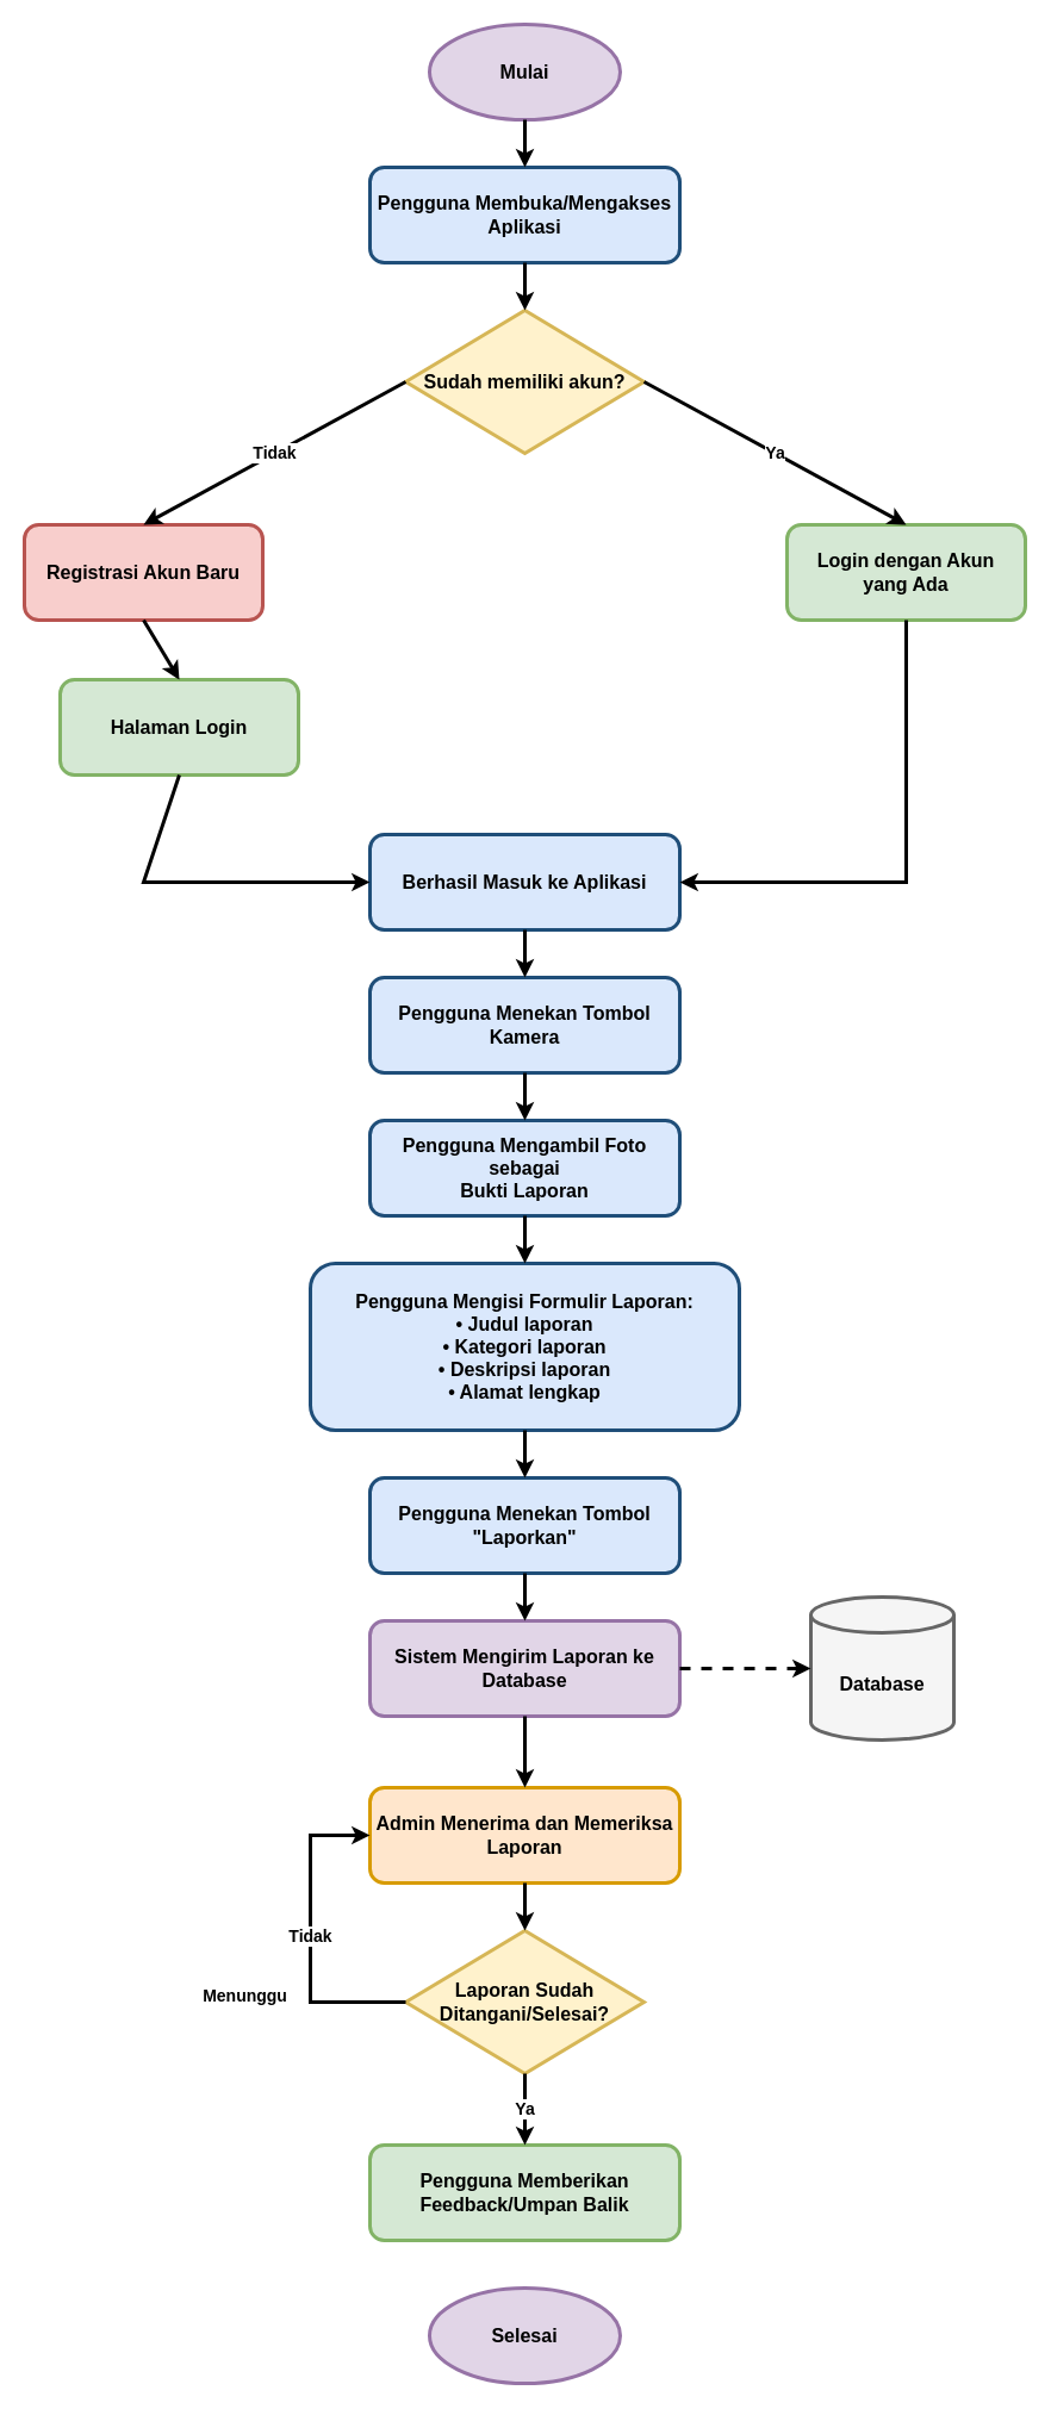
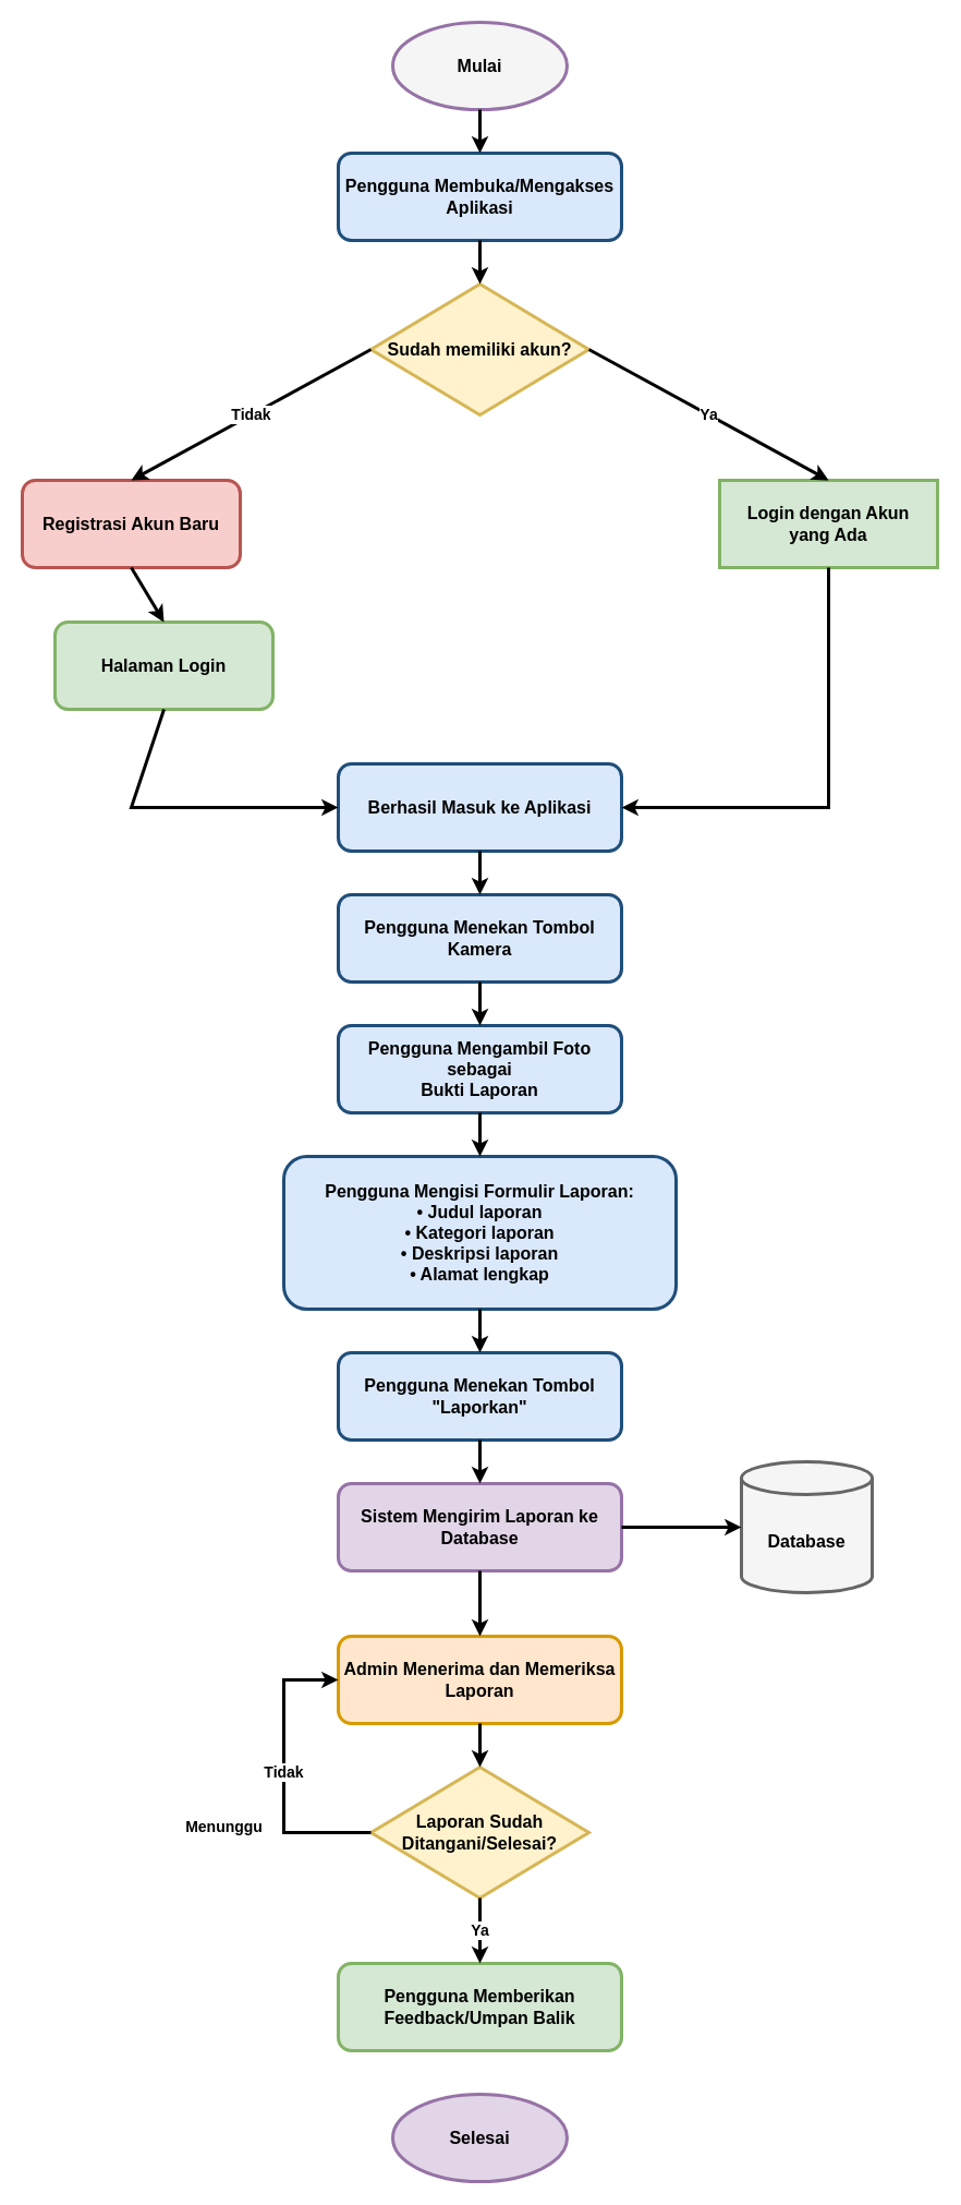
  <mxCell id="0" />
  <mxCell id="1" parent="0" />
- <mxCell id="2" value="Mulai" style="ellipse;whiteSpace=wrap;html=1;fillColor=#e1d5e7;strokeColor=#9673a6;strokeWidth=3;fontSize=16;fontStyle=1;" vertex="1" parent="1"><mxGeometry x="360" y="20" width="160" height="80" as="geometry" /></mxCell>
+ <mxCell id="2" value="Mulai" style="ellipse;whiteSpace=wrap;html=1;fillColor=#f5f5f5;strokeColor=#9673a6;strokeWidth=3;fontSize=16;fontStyle=1;" vertex="1" parent="1"><mxGeometry x="360" y="20" width="160" height="80" as="geometry" /></mxCell>
  <mxCell id="3" value="Pengguna Membuka/Mengakses&#10;Aplikasi" style="rounded=1;whiteSpace=wrap;html=1;fillColor=#dae8fc;strokeColor=#1f4e79;strokeWidth=3;fontSize=16;fontStyle=1;" vertex="1" parent="1"><mxGeometry x="310" y="140" width="260" height="80" as="geometry" /></mxCell>
  <mxCell id="4" value="Sudah memiliki akun?" style="rhombus;whiteSpace=wrap;html=1;fillColor=#fff2cc;strokeColor=#d6b656;strokeWidth=3;fontSize=16;fontStyle=1;" vertex="1" parent="1"><mxGeometry x="340" y="260" width="200" height="120" as="geometry" /></mxCell>
  <mxCell id="5" value="Registrasi Akun Baru" style="rounded=1;whiteSpace=wrap;html=1;fillColor=#f8cecc;strokeColor=#b85450;strokeWidth=3;fontSize=16;fontStyle=1;" vertex="1" parent="1"><mxGeometry x="20" y="440" width="200" height="80" as="geometry" /></mxCell>
- <mxCell id="6" value="Login dengan Akun&#10;yang Ada" style="rounded=1;whiteSpace=wrap;html=1;fillColor=#d5e8d4;strokeColor=#82b366;strokeWidth=3;fontSize=16;fontStyle=1;" vertex="1" parent="1"><mxGeometry x="660" y="440" width="200" height="80" as="geometry" /></mxCell>
+ <mxCell id="6" value="Login dengan Akun&#10;yang Ada" style="whiteSpace=wrap;html=1;fillColor=#d5e8d4;strokeColor=#82b366;strokeWidth=3;fontSize=16;fontStyle=1;rounded=0;" vertex="1" parent="1"><mxGeometry x="660" y="440" width="200" height="80" as="geometry" /></mxCell>
  <mxCell id="7" value="Halaman Login" style="rounded=1;whiteSpace=wrap;html=1;fillColor=#d5e8d4;strokeColor=#82b366;strokeWidth=3;fontSize=16;fontStyle=1;" vertex="1" parent="1"><mxGeometry x="50" y="570" width="200" height="80" as="geometry" /></mxCell>
  <mxCell id="8" value="Berhasil Masuk ke Aplikasi" style="rounded=1;whiteSpace=wrap;html=1;fillColor=#dae8fc;strokeColor=#1f4e79;strokeWidth=3;fontSize=16;fontStyle=1;" vertex="1" parent="1"><mxGeometry x="310" y="700" width="260" height="80" as="geometry" /></mxCell>
  <mxCell id="9" value="Pengguna Menekan Tombol Kamera" style="rounded=1;whiteSpace=wrap;html=1;fillColor=#dae8fc;strokeColor=#1f4e79;strokeWidth=3;fontSize=16;fontStyle=1;" vertex="1" parent="1"><mxGeometry x="310" y="820" width="260" height="80" as="geometry" /></mxCell>
  <mxCell id="10" value="Pengguna Mengambil Foto sebagai&#10;Bukti Laporan" style="rounded=1;whiteSpace=wrap;html=1;fillColor=#dae8fc;strokeColor=#1f4e79;strokeWidth=3;fontSize=16;fontStyle=1;" vertex="1" parent="1"><mxGeometry x="310" y="940" width="260" height="80" as="geometry" /></mxCell>
  <mxCell id="11" value="Pengguna Mengisi Formulir Laporan:&#10;• Judul laporan&#10;• Kategori laporan&#10;• Deskripsi laporan&#10;• Alamat lengkap" style="rounded=1;whiteSpace=wrap;html=1;fillColor=#dae8fc;strokeColor=#1f4e79;strokeWidth=3;fontSize=16;fontStyle=1;" vertex="1" parent="1"><mxGeometry x="260" y="1060" width="360" height="140" as="geometry" /></mxCell>
  <mxCell id="12" value="Pengguna Menekan Tombol &quot;Laporkan&quot;" style="rounded=1;whiteSpace=wrap;html=1;fillColor=#dae8fc;strokeColor=#1f4e79;strokeWidth=3;fontSize=16;fontStyle=1;" vertex="1" parent="1"><mxGeometry x="310" y="1240" width="260" height="80" as="geometry" /></mxCell>
  <mxCell id="13" value="Sistem Mengirim Laporan ke Database" style="rounded=1;whiteSpace=wrap;html=1;fillColor=#e1d5e7;strokeColor=#9673a6;strokeWidth=3;fontSize=16;fontStyle=1;" vertex="1" parent="1"><mxGeometry x="310" y="1360" width="260" height="80" as="geometry" /></mxCell>
  <mxCell id="14" value="Database" style="shape=cylinder3;whiteSpace=wrap;html=1;boundedLbl=1;backgroundOutline=1;size=15;fillColor=#f5f5f5;strokeColor=#666666;strokeWidth=3;fontSize=16;fontStyle=1;" vertex="1" parent="1"><mxGeometry x="680" y="1340" width="120" height="120" as="geometry" /></mxCell>
  <mxCell id="15" value="Admin Menerima dan Memeriksa&#10;Laporan" style="rounded=1;whiteSpace=wrap;html=1;fillColor=#ffe6cc;strokeColor=#d79b00;strokeWidth=3;fontSize=16;fontStyle=1;" vertex="1" parent="1"><mxGeometry x="310" y="1500" width="260" height="80" as="geometry" /></mxCell>
  <mxCell id="16" value="Laporan Sudah&#10;Ditangani/Selesai?" style="rhombus;whiteSpace=wrap;html=1;fillColor=#fff2cc;strokeColor=#d6b656;strokeWidth=3;fontSize=16;fontStyle=1;" vertex="1" parent="1"><mxGeometry x="340" y="1620" width="200" height="120" as="geometry" /></mxCell>
  <mxCell id="17" value="Pengguna Memberikan&#10;Feedback/Umpan Balik" style="rounded=1;whiteSpace=wrap;html=1;fillColor=#d5e8d4;strokeColor=#82b366;strokeWidth=3;fontSize=16;fontStyle=1;" vertex="1" parent="1"><mxGeometry x="310" y="1800" width="260" height="80" as="geometry" /></mxCell>
  <mxCell id="18" value="Selesai" style="ellipse;whiteSpace=wrap;html=1;fillColor=#e1d5e7;strokeColor=#9673a6;strokeWidth=3;fontSize=16;fontStyle=1;" vertex="1" parent="1"><mxGeometry x="360" y="1920" width="160" height="80" as="geometry" /></mxCell>
  <mxCell id="19" value="" style="endArrow=classic;html=1;rounded=0;exitX=0.5;exitY=1;exitDx=0;exitDy=0;entryX=0.5;entryY=0;entryDx=0;entryDy=0;strokeWidth=3;" edge="1" parent="1" source="2" target="3"><mxGeometry width="50" height="50" relative="1" as="geometry"><mxPoint x="440" y="120" as="sourcePoint" /><mxPoint x="490" y="70" as="targetPoint" /></mxGeometry></mxCell>
  <mxCell id="20" value="" style="endArrow=classic;html=1;rounded=0;exitX=0.5;exitY=1;exitDx=0;exitDy=0;entryX=0.5;entryY=0;entryDx=0;entryDy=0;strokeWidth=3;" edge="1" parent="1" source="3" target="4"><mxGeometry width="50" height="50" relative="1" as="geometry"><mxPoint x="440" y="240" as="sourcePoint" /><mxPoint x="490" y="190" as="targetPoint" /></mxGeometry></mxCell>
  <mxCell id="21" value="Tidak" style="endArrow=classic;html=1;rounded=0;exitX=0;exitY=0.5;exitDx=0;exitDy=0;entryX=0.5;entryY=0;entryDx=0;entryDy=0;strokeWidth=3;fontSize=14;fontStyle=1;" edge="1" parent="1" source="4" target="5"><mxGeometry width="50" height="50" relative="1" as="geometry"><mxPoint x="330" y="330" as="sourcePoint" /><mxPoint x="120" y="430" as="targetPoint" /></mxGeometry></mxCell>
  <mxCell id="22" value="Ya" style="endArrow=classic;html=1;rounded=0;exitX=1;exitY=0.5;exitDx=0;exitDy=0;entryX=0.5;entryY=0;entryDx=0;entryDy=0;strokeWidth=3;fontSize=14;fontStyle=1;" edge="1" parent="1" source="4" target="6"><mxGeometry width="50" height="50" relative="1" as="geometry"><mxPoint x="550" y="330" as="sourcePoint" /><mxPoint x="760" y="430" as="targetPoint" /></mxGeometry></mxCell>
  <mxCell id="23" value="" style="endArrow=classic;html=1;rounded=0;exitX=0.5;exitY=1;exitDx=0;exitDy=0;entryX=0.5;entryY=0;entryDx=0;entryDy=0;strokeWidth=3;" edge="1" parent="1" source="5" target="7"><mxGeometry width="50" height="50" relative="1" as="geometry"><mxPoint x="120" y="540" as="sourcePoint" /><mxPoint x="120" y="550" as="targetPoint" /></mxGeometry></mxCell>
  <mxCell id="24" value="" style="endArrow=classic;html=1;rounded=0;exitX=0.5;exitY=1;exitDx=0;exitDy=0;entryX=0;entryY=0.5;entryDx=0;entryDy=0;strokeWidth=3;" edge="1" parent="1" source="7" target="8"><mxGeometry width="50" height="50" relative="1" as="geometry"><mxPoint x="120" y="660" as="sourcePoint" /><mxPoint x="310" y="740" as="targetPoint" /><Array as="points"><mxPoint x="120" y="740" /></Array></mxGeometry></mxCell>
  <mxCell id="25" value="" style="endArrow=classic;html=1;rounded=0;exitX=0.5;exitY=1;exitDx=0;exitDy=0;entryX=1;entryY=0.5;entryDx=0;entryDy=0;strokeWidth=3;" edge="1" parent="1" source="6" target="8"><mxGeometry width="50" height="50" relative="1" as="geometry"><mxPoint x="760" y="540" as="sourcePoint" /><mxPoint x="570" y="740" as="targetPoint" /><Array as="points"><mxPoint x="760" y="740" /></Array></mxGeometry></mxCell>
  <mxCell id="26" value="" style="endArrow=classic;html=1;rounded=0;exitX=0.5;exitY=1;exitDx=0;exitDy=0;entryX=0.5;entryY=0;entryDx=0;entryDy=0;strokeWidth=3;" edge="1" parent="1" source="8" target="9"><mxGeometry width="50" height="50" relative="1" as="geometry"><mxPoint x="440" y="800" as="sourcePoint" /><mxPoint x="490" y="750" as="targetPoint" /></mxGeometry></mxCell>
  <mxCell id="27" value="" style="endArrow=classic;html=1;rounded=0;exitX=0.5;exitY=1;exitDx=0;exitDy=0;entryX=0.5;entryY=0;entryDx=0;entryDy=0;strokeWidth=3;" edge="1" parent="1" source="9" target="10"><mxGeometry width="50" height="50" relative="1" as="geometry"><mxPoint x="440" y="920" as="sourcePoint" /><mxPoint x="490" y="870" as="targetPoint" /></mxGeometry></mxCell>
  <mxCell id="28" value="" style="endArrow=classic;html=1;rounded=0;exitX=0.5;exitY=1;exitDx=0;exitDy=0;entryX=0.5;entryY=0;entryDx=0;entryDy=0;strokeWidth=3;" edge="1" parent="1" source="10" target="11"><mxGeometry width="50" height="50" relative="1" as="geometry"><mxPoint x="440" y="1040" as="sourcePoint" /><mxPoint x="490" y="990" as="targetPoint" /></mxGeometry></mxCell>
  <mxCell id="29" value="" style="endArrow=classic;html=1;rounded=0;exitX=0.5;exitY=1;exitDx=0;exitDy=0;entryX=0.5;entryY=0;entryDx=0;entryDy=0;strokeWidth=3;" edge="1" parent="1" source="11" target="12"><mxGeometry width="50" height="50" relative="1" as="geometry"><mxPoint x="440" y="1220" as="sourcePoint" /><mxPoint x="490" y="1170" as="targetPoint" /></mxGeometry></mxCell>
  <mxCell id="30" value="" style="endArrow=classic;html=1;rounded=0;exitX=0.5;exitY=1;exitDx=0;exitDy=0;entryX=0.5;entryY=0;entryDx=0;entryDy=0;strokeWidth=3;" edge="1" parent="1" source="12" target="13"><mxGeometry width="50" height="50" relative="1" as="geometry"><mxPoint x="440" y="1340" as="sourcePoint" /><mxPoint x="490" y="1290" as="targetPoint" /></mxGeometry></mxCell>
- <mxCell id="31" value="" style="endArrow=classic;html=1;rounded=0;exitX=1;exitY=0.5;exitDx=0;exitDy=0;entryX=0;entryY=0.5;entryDx=0;entryDy=0;entryPerimeter=0;strokeWidth=3;dashed=1;" edge="1" parent="1" source="13" target="14"><mxGeometry width="50" height="50" relative="1" as="geometry"><mxPoint x="580" y="1400" as="sourcePoint" /><mxPoint x="670" y="1400" as="targetPoint" /></mxGeometry></mxCell>
+ <mxCell id="31" value="" style="endArrow=classic;html=1;rounded=0;exitX=1;exitY=0.5;exitDx=0;exitDy=0;entryX=0;entryY=0.5;entryDx=0;entryDy=0;entryPerimeter=0;strokeWidth=3;" edge="1" parent="1" source="13" target="14"><mxGeometry width="50" height="50" relative="1" as="geometry"><mxPoint x="580" y="1400" as="sourcePoint" /><mxPoint x="670" y="1400" as="targetPoint" /></mxGeometry></mxCell>
  <mxCell id="32" value="" style="endArrow=classic;html=1;rounded=0;exitX=0.5;exitY=1;exitDx=0;exitDy=0;entryX=0.5;entryY=0;entryDx=0;entryDy=0;strokeWidth=3;" edge="1" parent="1" source="13" target="15"><mxGeometry width="50" height="50" relative="1" as="geometry"><mxPoint x="440" y="1460" as="sourcePoint" /><mxPoint x="490" y="1410" as="targetPoint" /></mxGeometry></mxCell>
  <mxCell id="33" value="" style="endArrow=classic;html=1;rounded=0;exitX=0.5;exitY=1;exitDx=0;exitDy=0;entryX=0.5;entryY=0;entryDx=0;entryDy=0;strokeWidth=3;" edge="1" parent="1" source="15" target="16"><mxGeometry width="50" height="50" relative="1" as="geometry"><mxPoint x="440" y="1600" as="sourcePoint" /><mxPoint x="490" y="1550" as="targetPoint" /></mxGeometry></mxCell>
  <mxCell id="34" value="Tidak" style="endArrow=classic;html=1;rounded=0;exitX=0;exitY=0.5;exitDx=0;exitDy=0;entryX=0;entryY=0.5;entryDx=0;entryDy=0;strokeWidth=3;fontSize=14;fontStyle=1;" edge="1" parent="1" source="16" target="15"><mxGeometry width="50" height="50" relative="1" as="geometry"><mxPoint x="330" y="1680" as="sourcePoint" /><mxPoint x="300" y="1540" as="targetPoint" /><Array as="points"><mxPoint x="260" y="1680" /><mxPoint x="260" y="1540" /></Array></mxGeometry></mxCell>
  <mxCell id="35" value="Ya" style="endArrow=classic;html=1;rounded=0;exitX=0.5;exitY=1;exitDx=0;exitDy=0;entryX=0.5;entryY=0;entryDx=0;entryDy=0;strokeWidth=3;fontSize=14;fontStyle=1;" edge="1" parent="1" source="16" target="17"><mxGeometry width="50" height="50" relative="1" as="geometry"><mxPoint x="440" y="1760" as="sourcePoint" /><mxPoint x="490" y="1710" as="targetPoint" /></mxGeometry></mxCell>
  <mxCell id="36" value="Menunggu" style="text;html=1;align=center;verticalAlign=middle;resizable=0;points=[];autosize=1;strokeColor=none;fillColor=none;fontSize=14;fontStyle=1;" vertex="1" parent="1"><mxGeometry x="160" y="1660" width="90" height="30" as="geometry" /></mxCell>
